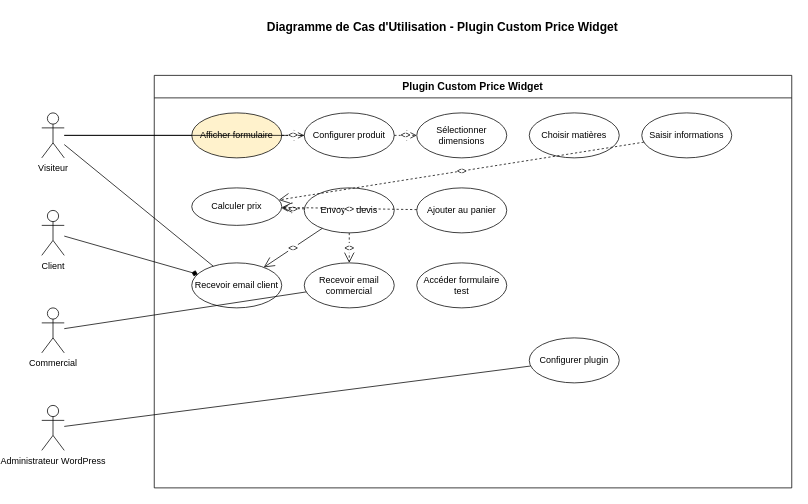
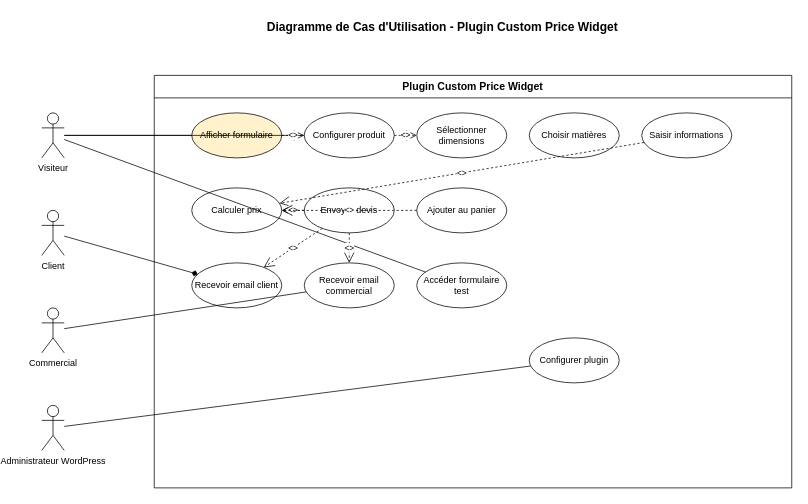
  <mxCell id="0" />
  <mxCell id="1" parent="0" />
  <mxCell id="2" value="Diagramme de Cas d'Utilisation - Plugin Custom Price Widget" style="text;html=1;strokeColor=none;fillColor=none;align=center;verticalAlign=middle;whiteSpace=wrap;rounded=0;fontSize=16;fontStyle=1;" parent="1" vertex="1"><mxGeometry x="270" y="20" width="569" height="30" as="geometry" /></mxCell>
  <mxCell id="3" value="Visiteur" style="shape=umlActor;verticalLabelPosition=bottom;verticalAlign=top;html=1;outlineConnect=0;" parent="1" vertex="1"><mxGeometry x="20" y="150" width="30" height="60" as="geometry" /></mxCell>
  <mxCell id="4" value="Client" style="shape=umlActor;verticalLabelPosition=bottom;verticalAlign=top;html=1;outlineConnect=0;" parent="1" vertex="1"><mxGeometry x="20" y="280" width="30" height="60" as="geometry" /></mxCell>
  <mxCell id="5" value="Commercial" style="shape=umlActor;verticalLabelPosition=bottom;verticalAlign=top;html=1;outlineConnect=0;" parent="1" vertex="1"><mxGeometry x="20" y="410" width="30" height="60" as="geometry" /></mxCell>
  <mxCell id="6" value="Administrateur WordPress" style="shape=umlActor;verticalLabelPosition=bottom;verticalAlign=top;html=1;outlineConnect=0;" parent="1" vertex="1"><mxGeometry x="20" y="540" width="30" height="60" as="geometry" /></mxCell>
  <mxCell id="7" value="Plugin Custom Price Widget" style="swimlane;whiteSpace=wrap;html=1;fontSize=14;fontStyle=1;startSize=30;" parent="1" vertex="1"><mxGeometry x="170" y="100" width="850" height="550" as="geometry" /></mxCell>
  <mxCell id="8" value="Afficher formulaire" style="ellipse;whiteSpace=wrap;html=1;fillColor=#fff2cc;" parent="7" vertex="1"><mxGeometry x="50" y="50" width="120" height="60" as="geometry" /></mxCell>
  <mxCell id="9" value="Configurer produit" style="ellipse;whiteSpace=wrap;html=1;" parent="7" vertex="1"><mxGeometry x="200" y="50" width="120" height="60" as="geometry" /></mxCell>
  <mxCell id="10" value="Sélectionner dimensions" style="ellipse;whiteSpace=wrap;html=1;" parent="7" vertex="1"><mxGeometry x="350" y="50" width="120" height="60" as="geometry" /></mxCell>
  <mxCell id="11" value="Choisir matières" style="ellipse;whiteSpace=wrap;html=1;" parent="7" vertex="1"><mxGeometry x="500" y="50" width="120" height="60" as="geometry" /></mxCell>
  <mxCell id="12" value="Saisir informations" style="ellipse;whiteSpace=wrap;html=1;" parent="7" vertex="1"><mxGeometry x="650" y="50" width="120" height="60" as="geometry" /></mxCell>
- <mxCell id="13" value="Calculer prix" style="ellipse;whiteSpace=wrap;html=1;" parent="7" vertex="1"><mxGeometry x="50" y="150" width="120" height="50" as="geometry" /></mxCell>
+ <mxCell id="13" value="Calculer prix" style="ellipse;whiteSpace=wrap;html=1;" parent="7" vertex="1"><mxGeometry x="50" y="150" width="120" height="60" as="geometry" /></mxCell>
  <mxCell id="14" value="Envoyer devis" style="ellipse;whiteSpace=wrap;html=1;" parent="7" vertex="1"><mxGeometry x="200" y="150" width="120" height="60" as="geometry" /></mxCell>
  <mxCell id="15" value="Ajouter au panier" style="ellipse;whiteSpace=wrap;html=1;" parent="7" vertex="1"><mxGeometry x="350" y="150" width="120" height="60" as="geometry" /></mxCell>
  <mxCell id="16" value="Recevoir email client" style="ellipse;whiteSpace=wrap;html=1;" parent="7" vertex="1"><mxGeometry x="50" y="250" width="120" height="60" as="geometry" /></mxCell>
  <mxCell id="17" value="Recevoir email commercial" style="ellipse;whiteSpace=wrap;html=1;" parent="7" vertex="1"><mxGeometry x="200" y="250" width="120" height="60" as="geometry" /></mxCell>
  <mxCell id="18" value="Accéder formulaire test" style="ellipse;whiteSpace=wrap;html=1;" parent="7" vertex="1"><mxGeometry x="350" y="250" width="120" height="60" as="geometry" /></mxCell>
  <mxCell id="19" value="Configurer plugin" style="ellipse;whiteSpace=wrap;html=1;" parent="7" vertex="1"><mxGeometry x="500" y="350" width="120" height="60" as="geometry" /></mxCell>
  <mxCell id="20" value="" style="endArrow=none;html=1;rounded=0;" parent="1" source="3" target="8" edge="1"><mxGeometry width="50" height="50" relative="1" as="geometry"><mxPoint x="70" y="200" as="sourcePoint" /><mxPoint x="220" y="180" as="targetPoint" /></mxGeometry></mxCell>
  <mxCell id="21" value="" style="endArrow=none;html=1;rounded=0;" parent="1" source="3" target="9" edge="1"><mxGeometry width="50" height="50" relative="1" as="geometry"><mxPoint x="70" y="200" as="sourcePoint" /><mxPoint x="370" y="180" as="targetPoint" /></mxGeometry></mxCell>
- <mxCell id="22" value="" style="endArrow=none;html=1;rounded=0;" parent="1" source="3" target="16" edge="1"><mxGeometry width="50" height="50" relative="1" as="geometry"><mxPoint x="70" y="200" as="sourcePoint" /><mxPoint x="520" y="380" as="targetPoint" /></mxGeometry></mxCell>
+ <mxCell id="22" value="" style="endArrow=none;html=1;rounded=0;" parent="1" source="3" target="18" edge="1"><mxGeometry width="50" height="50" relative="1" as="geometry"><mxPoint x="70" y="200" as="sourcePoint" /><mxPoint x="520" y="380" as="targetPoint" /></mxGeometry></mxCell>
  <mxCell id="23" value="" style="endArrow=diamond;html=1;rounded=0;" parent="1" source="4" target="16" edge="1"><mxGeometry width="50" height="50" relative="1" as="geometry"><mxPoint x="70" y="300" as="sourcePoint" /><mxPoint x="220" y="380" as="targetPoint" /></mxGeometry></mxCell>
  <mxCell id="24" value="" style="endArrow=none;html=1;rounded=0;" parent="1" source="5" target="17" edge="1"><mxGeometry width="50" height="50" relative="1" as="geometry"><mxPoint x="70" y="440" as="sourcePoint" /><mxPoint x="370" y="380" as="targetPoint" /></mxGeometry></mxCell>
  <mxCell id="25" value="" style="endArrow=none;html=1;rounded=0;" parent="1" source="6" target="19" edge="1"><mxGeometry width="50" height="50" relative="1" as="geometry"><mxPoint x="70" y="570" as="sourcePoint" /><mxPoint x="670" y="480" as="targetPoint" /></mxGeometry></mxCell>
  <mxCell id="26" value="&lt;&lt;include&gt;&gt;" style="endArrow=open;endSize=12;dashed=1;html=1;rounded=0;" parent="1" source="8" target="9" edge="1"><mxGeometry width="160" relative="1" as="geometry"><mxPoint x="340" y="180" as="sourcePoint" /><mxPoint x="370" y="180" as="targetPoint" /></mxGeometry></mxCell>
  <mxCell id="27" value="&lt;&lt;include&gt;&gt;" style="endArrow=open;endSize=12;dashed=1;html=1;rounded=0;" parent="1" source="9" target="10" edge="1"><mxGeometry width="160" relative="1" as="geometry"><mxPoint x="510" y="180" as="sourcePoint" /><mxPoint x="540" y="180" as="targetPoint" /></mxGeometry></mxCell>
  <mxCell id="28" value="&lt;&lt;include&gt;&gt;" style="endArrow=open;endSize=12;dashed=1;html=1;rounded=0;" parent="1" source="12" target="13" edge="1"><mxGeometry width="160" relative="1" as="geometry"><mxPoint x="640" y="180" as="sourcePoint" /><mxPoint x="140" y="280" as="targetPoint" /></mxGeometry></mxCell>
  <mxCell id="29" value="&lt;&lt;extend&gt;&gt;" style="endArrow=open;endSize=12;dashed=1;html=1;rounded=0;" parent="1" source="14" target="13" edge="1"><mxGeometry width="160" relative="1" as="geometry"><mxPoint x="170" y="280" as="sourcePoint" /><mxPoint x="140" y="280" as="targetPoint" /></mxGeometry></mxCell>
  <mxCell id="30" value="&lt;&lt;extend&gt;&gt;" style="endArrow=open;endSize=12;dashed=1;html=1;rounded=0;" parent="1" source="15" target="13" edge="1"><mxGeometry width="160" relative="1" as="geometry"><mxPoint x="320" y="280" as="sourcePoint" /><mxPoint x="140" y="280" as="targetPoint" /></mxGeometry></mxCell>
- <mxCell id="31" value="&lt;&lt;include&gt;&gt;" style="endArrow=open;endSize=12;dashed=0;html=1;rounded=0;" parent="1" source="14" target="16" edge="1"><mxGeometry width="160" relative="1" as="geometry"><mxPoint x="230" y="280" as="sourcePoint" /><mxPoint x="140" y="380" as="targetPoint" /></mxGeometry></mxCell>
+ <mxCell id="31" value="&lt;&lt;include&gt;&gt;" style="endArrow=open;endSize=12;dashed=1;html=1;rounded=0;" parent="1" source="14" target="16" edge="1"><mxGeometry width="160" relative="1" as="geometry"><mxPoint x="230" y="280" as="sourcePoint" /><mxPoint x="140" y="380" as="targetPoint" /></mxGeometry></mxCell>
  <mxCell id="32" value="&lt;&lt;include&gt;&gt;" style="endArrow=open;endSize=12;dashed=1;html=1;rounded=0;" parent="1" source="14" target="17" edge="1"><mxGeometry width="160" relative="1" as="geometry"><mxPoint x="290" y="280" as="sourcePoint" /><mxPoint x="290" y="380" as="targetPoint" /></mxGeometry></mxCell>
